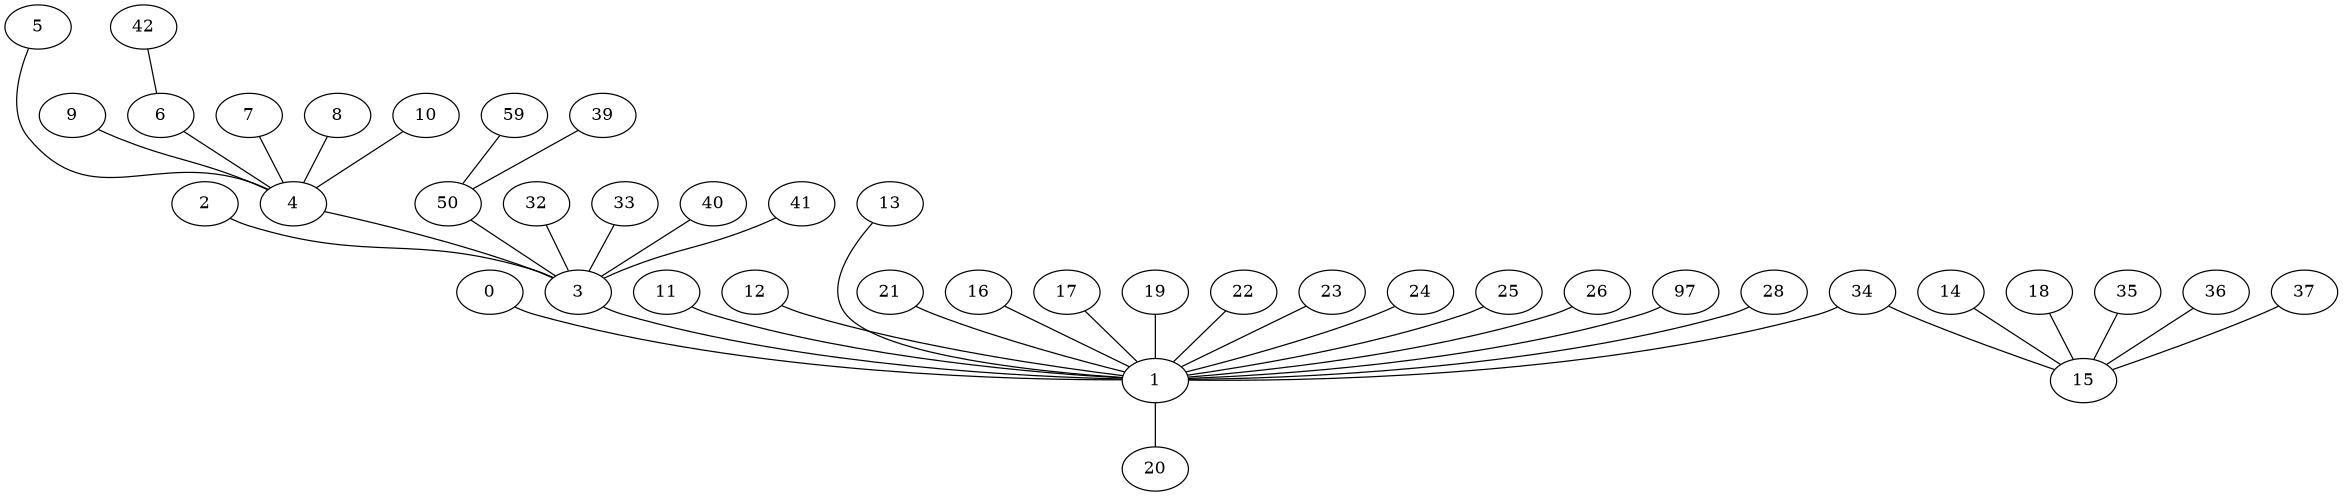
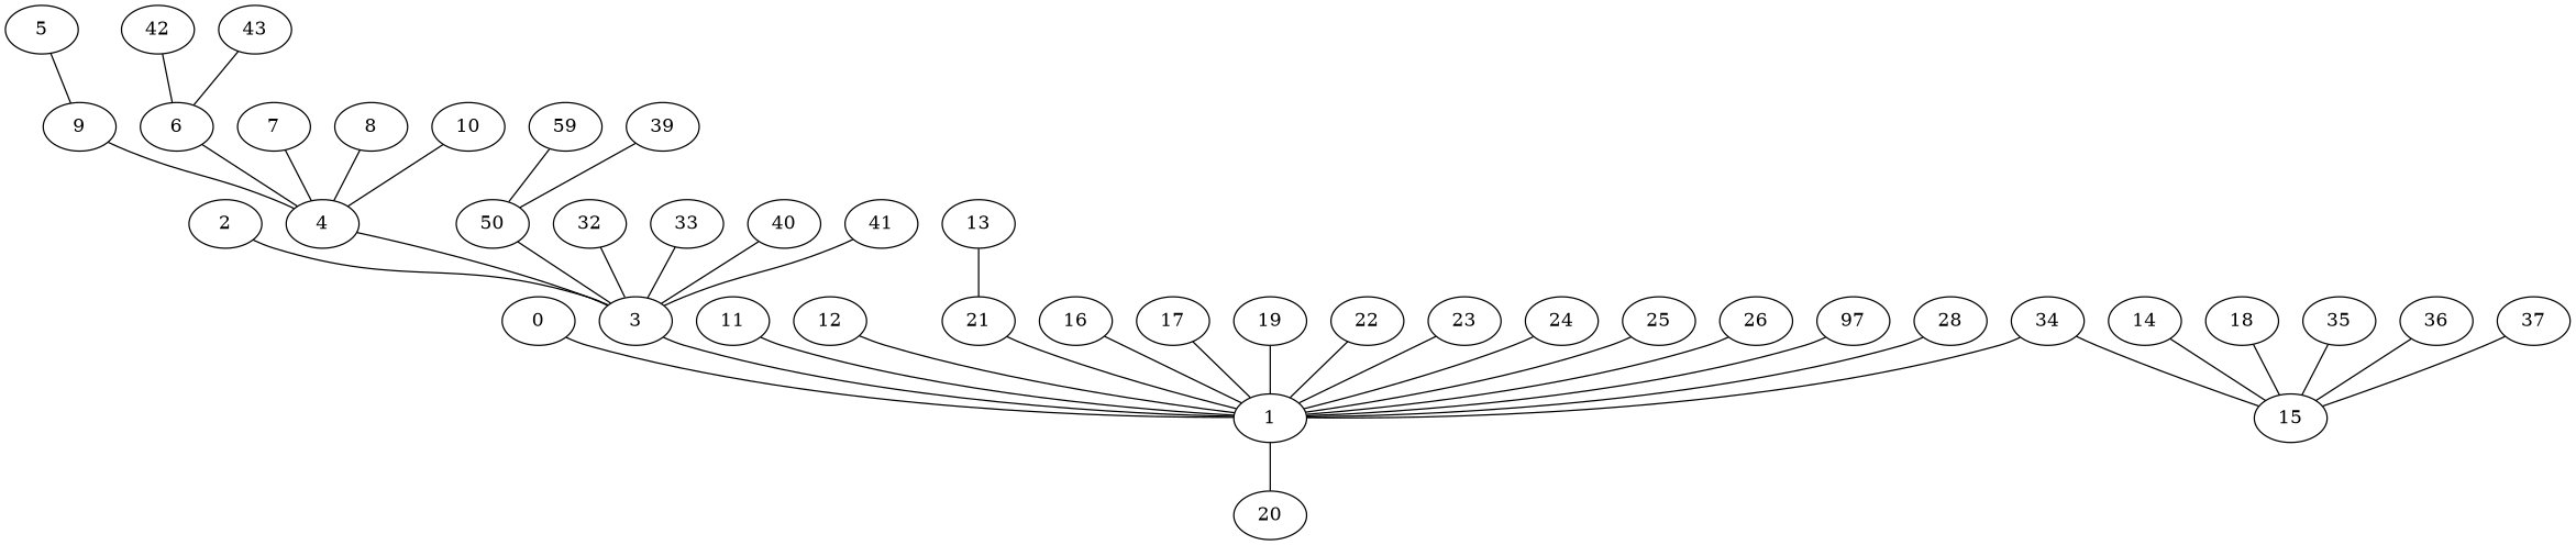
  strict graph {
    0
    1
    20
    2
    3
    4
    5
    6
    7
    8
    9
    10
    11
    12
    13
    14
    15
    16
    17
    18
    19
    21
    22
    23
    24
    25
    26
    n28 [label=97]
    28
    n30 [label=59]
    n31 [label=50]
    32
    33
    34
    35
    36
    37
    39
    40
    41
    42
+   43
    0 -- 1
    1 -- 20
    2 -- 3
    3 -- 1
    4 -- 3
-   5 -- 4
+   5 -- 9
    6 -- 4
    7 -- 4
    8 -- 4
    9 -- 4
    10 -- 4
    11 -- 1
    12 -- 1
-   13 -- 1
+   13 -- 21
    14 -- 15
    16 -- 1
    17 -- 1
    18 -- 15
    19 -- 1
    21 -- 1
    22 -- 1
    23 -- 1
    24 -- 1
    25 -- 1
    26 -- 1
    n28 -- 1
    28 -- 1
    n30 -- n31
    n31 -- 3
    32 -- 3
    33 -- 3
    34 -- 1
    34 -- 15
    35 -- 15
    36 -- 15
    37 -- 15
    39 -- n31
    40 -- 3
    41 -- 3
    42 -- 6
+   43 -- 6
  }
